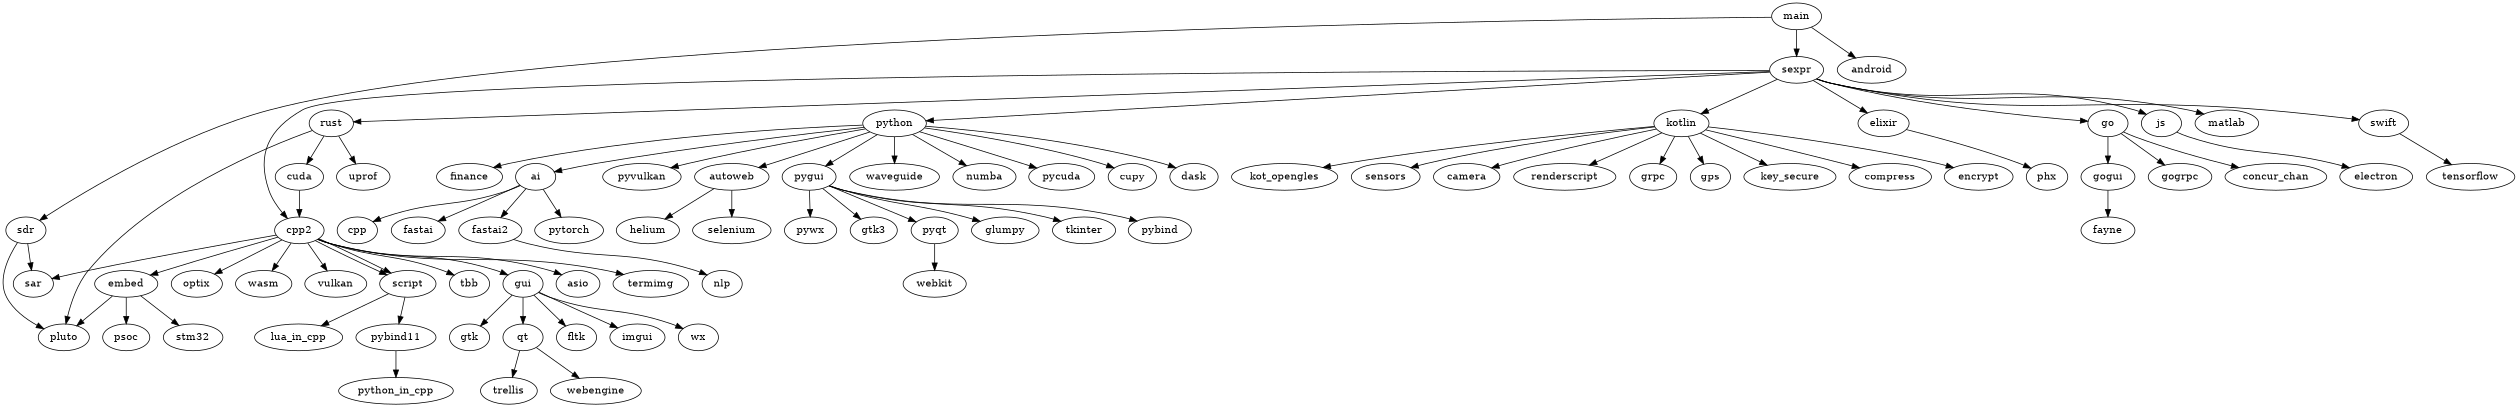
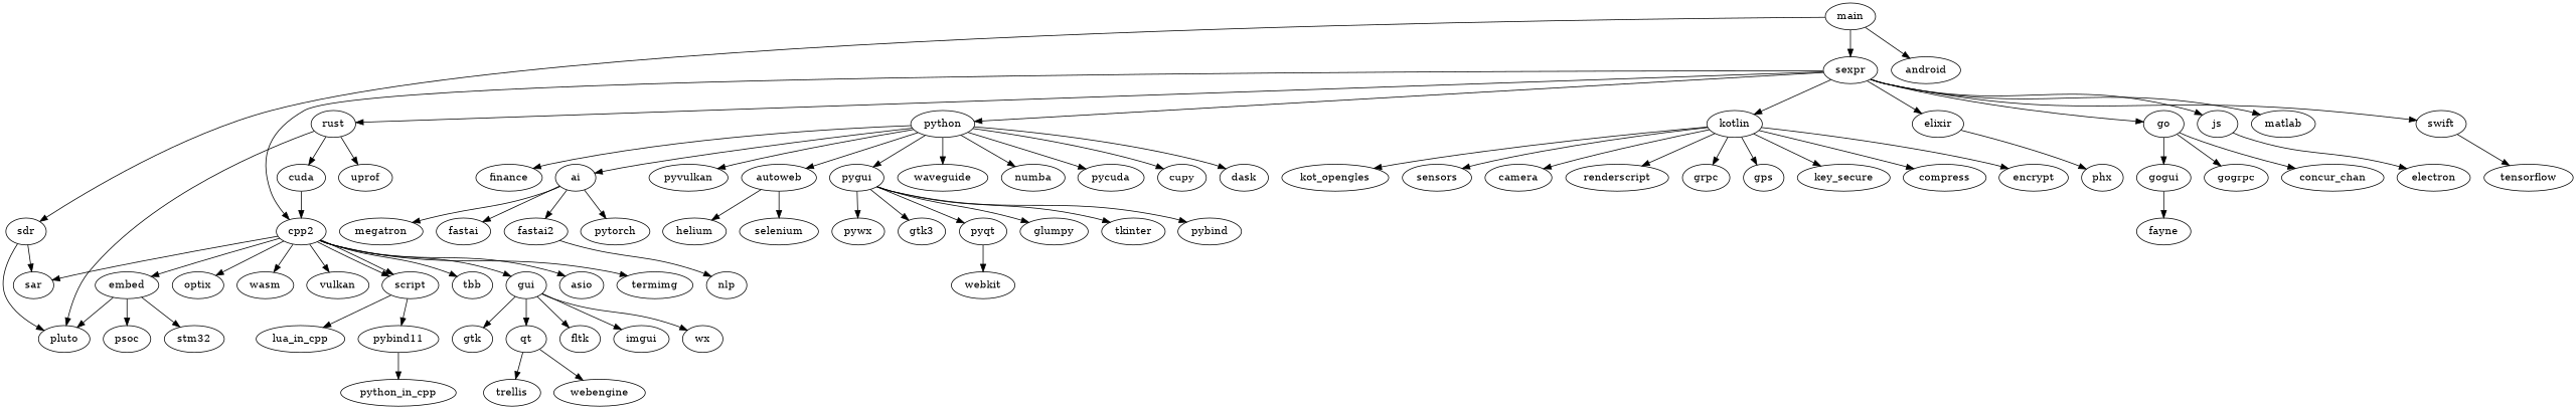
  digraph {
    main
    sexpr
    sdr
    android
    cpp2
    python
    kotlin
    rust
    elixir
    go
    js
    matlab
    swift
    pluto
    sar
    optix
    wasm
    vulkan
    script
    tbb
    embed
    gui
    asio
    termimg
    finance
    ai
    pyvulkan
    autoweb
    pygui
    waveguide
    numba
    pycuda
    cupy
    dask
    kot_opengles
    sensors
    camera
    renderscript
    grpc
    gps
    key_secure
    compress
    encrypt
    cuda
    uprof
    phx
    gogui
    gogrpc
    concur_chan
    electron
    tensorflow
    lua_in_cpp
    pybind11
    psoc
    stm32
    gtk
    qt
    fltk
    imgui
    wx
-   megatron [label=cpp]
+   megatron
    fastai
    fastai2
    pytorch
    helium
    selenium
    pywx
    gtk3
    pyqt
    glumpy
    tkinter
    n72 [label=pybind]
    fayne
    python_in_cpp
    trellis
    webengine
    nlp
    webkit
    main -> sexpr
    main -> sdr
    main -> android
    sexpr -> cpp2
    sexpr -> python
    sexpr -> kotlin
    sexpr -> rust
    sexpr -> elixir
    sexpr -> go
    sexpr -> js
    sexpr -> matlab
    sexpr -> swift
    sdr -> pluto
    sdr -> sar
    cpp2 -> sar
    cpp2 -> optix
    cpp2 -> wasm
    cpp2 -> vulkan
    cpp2 -> script
    cpp2 -> script
    cpp2 -> tbb
    cpp2 -> embed
    cpp2 -> gui
    cpp2 -> asio
    cpp2 -> termimg
    python -> finance
    python -> ai
    python -> pyvulkan
    python -> autoweb
    python -> pygui
    python -> waveguide
    python -> numba
    python -> pycuda
    python -> cupy
    python -> dask
    kotlin -> kot_opengles
    kotlin -> sensors
    kotlin -> camera
    kotlin -> renderscript
    kotlin -> grpc
    kotlin -> gps
    kotlin -> key_secure
    kotlin -> compress
    kotlin -> encrypt
    rust -> pluto
    rust -> cuda
    rust -> uprof
    elixir -> phx
    go -> gogui
    go -> gogrpc
    go -> concur_chan
    js -> electron
    swift -> tensorflow
    script -> lua_in_cpp
    script -> pybind11
    embed -> pluto
    embed -> psoc
    embed -> stm32
    gui -> gtk
    gui -> qt
    gui -> fltk
    gui -> imgui
    gui -> wx
    ai -> megatron
    ai -> fastai
    ai -> fastai2
    ai -> pytorch
    autoweb -> helium
    autoweb -> selenium
    pygui -> pywx
    pygui -> gtk3
    pygui -> pyqt
    pygui -> glumpy
    pygui -> tkinter
    pygui -> n72
    cuda -> cpp2
    gogui -> fayne
    pybind11 -> python_in_cpp
    qt -> trellis
    qt -> webengine
    fastai2 -> nlp
    pyqt -> webkit
  }
